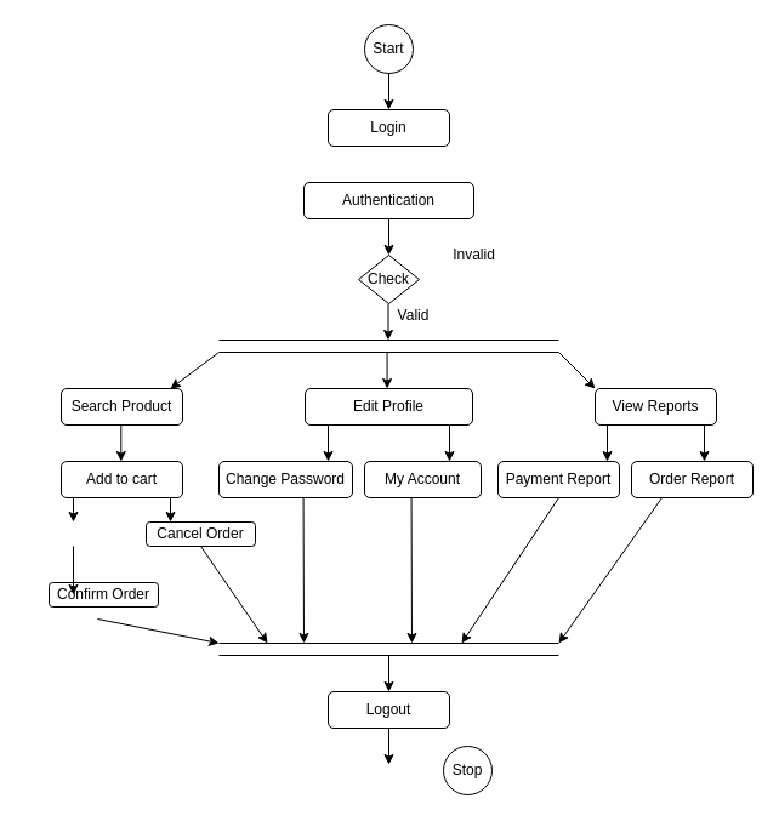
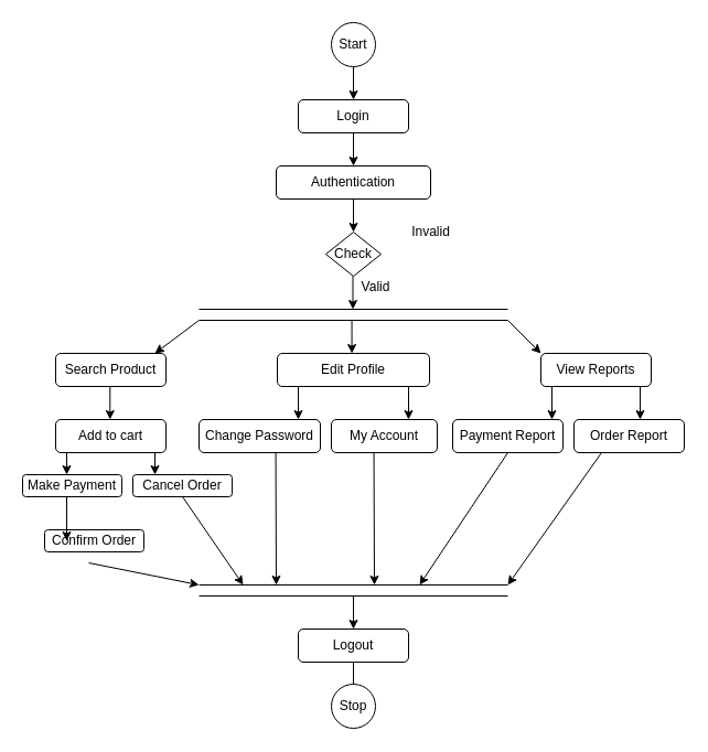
  <mxCell id="0" />
  <mxCell id="1" parent="0" />
  <mxCell id="2" value="" style="group" parent="1" vertex="1" connectable="0"><mxGeometry x="20" width="600" height="640" as="geometry" y="20" /></mxCell>
  <mxCell id="3" value="Start" style="ellipse;whiteSpace=wrap;html=1;aspect=fixed;" parent="2" vertex="1"><mxGeometry x="280" width="40" height="40" as="geometry" /></mxCell>
  <mxCell id="4" value="Login" style="rounded=1;whiteSpace=wrap;html=1;" parent="2" vertex="1"><mxGeometry x="250" y="70" width="100" height="30" as="geometry" /></mxCell>
  <mxCell id="5" value="Authentication" style="rounded=1;whiteSpace=wrap;html=1;" parent="2" vertex="1"><mxGeometry x="230" y="130" width="140" height="30" as="geometry" /></mxCell>
  <mxCell id="6" value="" style="endArrow=classic;html=1;exitX=0.5;exitY=1;exitDx=0;exitDy=0;" parent="2" source="3" edge="1"><mxGeometry x="30" width="50" height="50" as="geometry"><mxPoint x="310" y="280" as="sourcePoint" /><mxPoint x="300" y="70" as="targetPoint" /></mxGeometry></mxCell>
+ <mxCell id="7" value="" style="endArrow=classic;html=1;entryX=0.5;entryY=0;entryDx=0;entryDy=0;exitX=0.5;exitY=1;exitDx=0;exitDy=0;" parent="2" source="4" target="5" edge="1"><mxGeometry x="30" width="50" height="50" as="geometry"><mxPoint x="380" y="50" as="sourcePoint" /><mxPoint x="390" y="90" as="targetPoint" /><Array as="points" /></mxGeometry></mxCell>
  <mxCell id="8" value="" style="endArrow=classic;html=1;exitX=0.5;exitY=1;exitDx=0;exitDy=0;entryX=0.5;entryY=0;entryDx=0;entryDy=0;" parent="2" source="5" target="9" edge="1"><mxGeometry x="30" width="50" height="50" as="geometry"><mxPoint x="320" y="270" as="sourcePoint" /><mxPoint x="270" y="310" as="targetPoint" /></mxGeometry></mxCell>
  <mxCell id="9" value="Check" style="rhombus;whiteSpace=wrap;html=1;" parent="2" vertex="1"><mxGeometry x="275" y="190" width="50" height="40" as="geometry" /></mxCell>
  <mxCell id="10" value="" style="endArrow=classic;html=1;exitX=0.5;exitY=1;exitDx=0;exitDy=0;" parent="2" edge="1"><mxGeometry x="30" width="50" height="50" as="geometry"><mxPoint x="299.5" y="230" as="sourcePoint" /><mxPoint x="299.5" y="260" as="targetPoint" /></mxGeometry></mxCell>
  <mxCell id="11" value="Valid" style="text;html=1;align=center;verticalAlign=middle;resizable=0;points=[];autosize=1;" parent="2" vertex="1"><mxGeometry x="300" y="230" width="40" height="20" as="geometry" /></mxCell>
  <mxCell id="12" value="Invalid" style="text;html=1;align=center;verticalAlign=middle;resizable=0;points=[];autosize=1;" parent="2" vertex="1"><mxGeometry x="345" y="180" width="50" height="20" as="geometry" /></mxCell>
  <mxCell id="13" value="" style="endArrow=none;html=1;" parent="2" edge="1"><mxGeometry x="30" width="50" height="50" as="geometry"><mxPoint x="160" y="270" as="sourcePoint" /><mxPoint x="440" y="270" as="targetPoint" /><Array as="points" /></mxGeometry></mxCell>
  <mxCell id="14" value="" style="endArrow=none;html=1;" parent="2" edge="1"><mxGeometry x="30" width="50" height="50" as="geometry"><mxPoint x="160" y="260" as="sourcePoint" /><mxPoint x="440" y="260" as="targetPoint" /></mxGeometry></mxCell>
  <mxCell id="15" value="View Reports" style="rounded=1;whiteSpace=wrap;html=1;" parent="2" vertex="1"><mxGeometry x="470" y="300" width="100" height="30" as="geometry" /></mxCell>
  <mxCell id="16" value="Edit Profile" style="rounded=1;whiteSpace=wrap;html=1;" parent="2" vertex="1"><mxGeometry x="231" y="300" width="138" height="30" as="geometry" /></mxCell>
  <mxCell id="17" value="Search Product" style="rounded=1;whiteSpace=wrap;html=1;" parent="2" vertex="1"><mxGeometry x="30" y="300" width="100" height="30" as="geometry" /></mxCell>
  <mxCell id="18" value="" style="endArrow=classic;html=1;entryX=0.5;entryY=0;entryDx=0;entryDy=0;" parent="2" edge="1"><mxGeometry x="30" width="50" height="50" as="geometry"><mxPoint x="160" y="270" as="sourcePoint" /><mxPoint x="120" y="300" as="targetPoint" /></mxGeometry></mxCell>
  <mxCell id="19" value="" style="endArrow=classic;html=1;entryX=0.5;entryY=0;entryDx=0;entryDy=0;" parent="2" edge="1"><mxGeometry x="30" width="50" height="50" as="geometry"><mxPoint x="440" y="270" as="sourcePoint" /><mxPoint x="470" y="300" as="targetPoint" /></mxGeometry></mxCell>
  <mxCell id="20" value="" style="endArrow=classic;html=1;" parent="2" edge="1"><mxGeometry x="89.07" width="50" height="50" as="geometry"><mxPoint x="298.57" y="270" as="sourcePoint" /><mxPoint x="298.57" y="300" as="targetPoint" /></mxGeometry></mxCell>
  <mxCell id="21" value="Change Password" style="rounded=1;whiteSpace=wrap;html=1;" parent="2" vertex="1"><mxGeometry x="160" y="360" width="110" height="30" as="geometry" /></mxCell>
  <mxCell id="22" value="Payment Report" style="rounded=1;whiteSpace=wrap;html=1;" parent="2" vertex="1"><mxGeometry x="390" y="360" width="100" height="30" as="geometry" /></mxCell>
  <mxCell id="23" value="My Account" style="rounded=1;whiteSpace=wrap;html=1;" parent="2" vertex="1"><mxGeometry x="280" y="360" width="96" height="30" as="geometry" /></mxCell>
  <mxCell id="24" value="" style="endArrow=classic;html=1;" parent="2" edge="1"><mxGeometry x="80" width="50" height="50" as="geometry"><mxPoint x="250" y="330" as="sourcePoint" /><mxPoint x="250" y="360" as="targetPoint" /></mxGeometry></mxCell>
  <mxCell id="25" value="" style="endArrow=classic;html=1;" parent="2" edge="1"><mxGeometry x="100" width="50" height="50" as="geometry"><mxPoint x="350" y="330" as="sourcePoint" /><mxPoint x="350" y="360" as="targetPoint" /></mxGeometry></mxCell>
  <mxCell id="26" value="" style="endArrow=classic;html=1;" parent="2" edge="1"><mxGeometry x="-9.5" width="50" height="50" as="geometry"><mxPoint x="480" y="330" as="sourcePoint" /><mxPoint x="480" y="360" as="targetPoint" /></mxGeometry></mxCell>
  <mxCell id="27" value="" style="endArrow=none;html=1;" parent="2" edge="1"><mxGeometry x="30" y="80" width="50" height="50" as="geometry"><mxPoint x="160" y="510" as="sourcePoint" /><mxPoint x="440" y="510" as="targetPoint" /></mxGeometry></mxCell>
  <mxCell id="28" value="" style="endArrow=none;html=1;" parent="2" edge="1"><mxGeometry x="30" y="80" width="50" height="50" as="geometry"><mxPoint x="160" y="520" as="sourcePoint" /><mxPoint x="440" y="520" as="targetPoint" /></mxGeometry></mxCell>
  <mxCell id="29" value="" style="endArrow=classic;html=1;" parent="2" edge="1"><mxGeometry x="30" width="50" height="50" as="geometry"><mxPoint x="440" y="390" as="sourcePoint" /><mxPoint x="360" y="510" as="targetPoint" /></mxGeometry></mxCell>
  <mxCell id="30" value="" style="endArrow=classic;html=1;" parent="2" edge="1"><mxGeometry x="68.57" width="50" height="50" as="geometry"><mxPoint x="318.57" y="390" as="sourcePoint" /><mxPoint x="319" y="510" as="targetPoint" /></mxGeometry></mxCell>
  <mxCell id="31" value="" style="endArrow=classic;html=1;" parent="2" edge="1"><mxGeometry x="31" y="80" width="50" height="50" as="geometry"><mxPoint x="300" y="520" as="sourcePoint" /><mxPoint x="300" y="550" as="targetPoint" /></mxGeometry></mxCell>
  <mxCell id="32" value="Logout" style="rounded=1;whiteSpace=wrap;html=1;" parent="2" vertex="1"><mxGeometry x="250" y="550" width="100" height="30" as="geometry" /></mxCell>
  <mxCell id="33" value="" style="endArrow=classic;html=1;exitX=0.5;exitY=1;exitDx=0;exitDy=0;" parent="2" edge="1"><mxGeometry x="30" y="80" width="50" height="50" as="geometry"><mxPoint x="300" y="580" as="sourcePoint" /><mxPoint x="300" y="610" as="targetPoint" /></mxGeometry></mxCell>
- <mxCell id="34" value="Stop" style="ellipse;whiteSpace=wrap;html=1;aspect=fixed;" parent="2" vertex="1"><mxGeometry x="345" y="595" width="40" height="40" as="geometry" /></mxCell>
+ <mxCell id="34" value="Stop" style="ellipse;whiteSpace=wrap;html=1;aspect=fixed;" parent="2" vertex="1"><mxGeometry x="280" y="600" width="40" height="40" as="geometry" /></mxCell>
  <mxCell id="35" value="Add to cart" style="rounded=1;whiteSpace=wrap;html=1;" parent="2" vertex="1"><mxGeometry x="30" y="360" width="100" height="30" as="geometry" /></mxCell>
  <mxCell id="36" value="" style="endArrow=classic;html=1;" parent="2" edge="1"><mxGeometry x="68.29" width="50" height="50" as="geometry"><mxPoint x="79.29" y="330" as="sourcePoint" /><mxPoint x="79.29" y="360" as="targetPoint" /></mxGeometry></mxCell>
  <mxCell id="37" value="Order Report" style="rounded=1;whiteSpace=wrap;html=1;" parent="2" vertex="1"><mxGeometry x="500" y="360" width="100" height="30" as="geometry" /></mxCell>
  <mxCell id="38" value="" style="endArrow=classic;html=1;" parent="2" edge="1"><mxGeometry x="70.5" width="50" height="50" as="geometry"><mxPoint x="560.0" y="330" as="sourcePoint" /><mxPoint x="560.0" y="360" as="targetPoint" /></mxGeometry></mxCell>
  <mxCell id="39" value="" style="endArrow=classic;html=1;exitX=0.25;exitY=1;exitDx=0;exitDy=0;" parent="2" source="37" edge="1"><mxGeometry x="40" y="10" width="50" height="50" as="geometry"><mxPoint x="409.5" y="400" as="sourcePoint" /><mxPoint x="440" y="510" as="targetPoint" /></mxGeometry></mxCell>
  <mxCell id="40" value="" style="endArrow=classic;html=1;" parent="2" edge="1"><mxGeometry x="-20.43" width="50" height="50" as="geometry"><mxPoint x="229.57" y="390" as="sourcePoint" /><mxPoint x="230" y="510" as="targetPoint" /></mxGeometry></mxCell>
+ <mxCell id="41" value="Make Payment" style="rounded=1;whiteSpace=wrap;html=1;" parent="2" vertex="1"><mxGeometry y="410" width="90" height="20" as="geometry" /></mxCell>
  <mxCell id="42" value="Cancel Order" style="rounded=1;whiteSpace=wrap;html=1;" parent="2" vertex="1"><mxGeometry x="100" y="410" width="90" height="20" as="geometry" /></mxCell>
  <mxCell id="43" value="Confirm Order" style="rounded=1;whiteSpace=wrap;html=1;" parent="2" vertex="1"><mxGeometry x="20" y="460" width="90" height="20" as="geometry" /></mxCell>
  <mxCell id="44" value="" style="endArrow=classic;html=1;exitX=0.5;exitY=1;exitDx=0;exitDy=0;" parent="2" edge="1"><mxGeometry x="-230" y="230" width="50" height="50" as="geometry"><mxPoint x="40" y="390" as="sourcePoint" /><mxPoint x="40" y="410" as="targetPoint" /></mxGeometry></mxCell>
  <mxCell id="45" value="" style="endArrow=classic;html=1;exitX=0.5;exitY=1;exitDx=0;exitDy=0;" parent="2" edge="1"><mxGeometry x="-230" y="270" width="50" height="50" as="geometry"><mxPoint x="40" y="430" as="sourcePoint" /><mxPoint x="40" y="470" as="targetPoint" /></mxGeometry></mxCell>
  <mxCell id="46" value="" style="endArrow=classic;html=1;exitX=0.5;exitY=1;exitDx=0;exitDy=0;" parent="2" edge="1"><mxGeometry x="-150" y="230" width="50" height="50" as="geometry"><mxPoint x="120" y="390" as="sourcePoint" /><mxPoint x="120" y="410" as="targetPoint" /></mxGeometry></mxCell>
  <mxCell id="47" value="" style="endArrow=classic;html=1;exitX=0.5;exitY=1;exitDx=0;exitDy=0;" parent="2" source="42" edge="1"><mxGeometry x="-10.43" y="10" width="50" height="50" as="geometry"><mxPoint x="239.57" y="400" as="sourcePoint" /><mxPoint x="200" y="510" as="targetPoint" /></mxGeometry></mxCell>
  <mxCell id="48" value="" style="endArrow=classic;html=1;exitX=0.5;exitY=1;exitDx=0;exitDy=0;" parent="2" edge="1"><mxGeometry x="-65.43" y="70" width="50" height="50" as="geometry"><mxPoint x="60" y="490" as="sourcePoint" /><mxPoint x="160" y="510" as="targetPoint" /></mxGeometry></mxCell>
